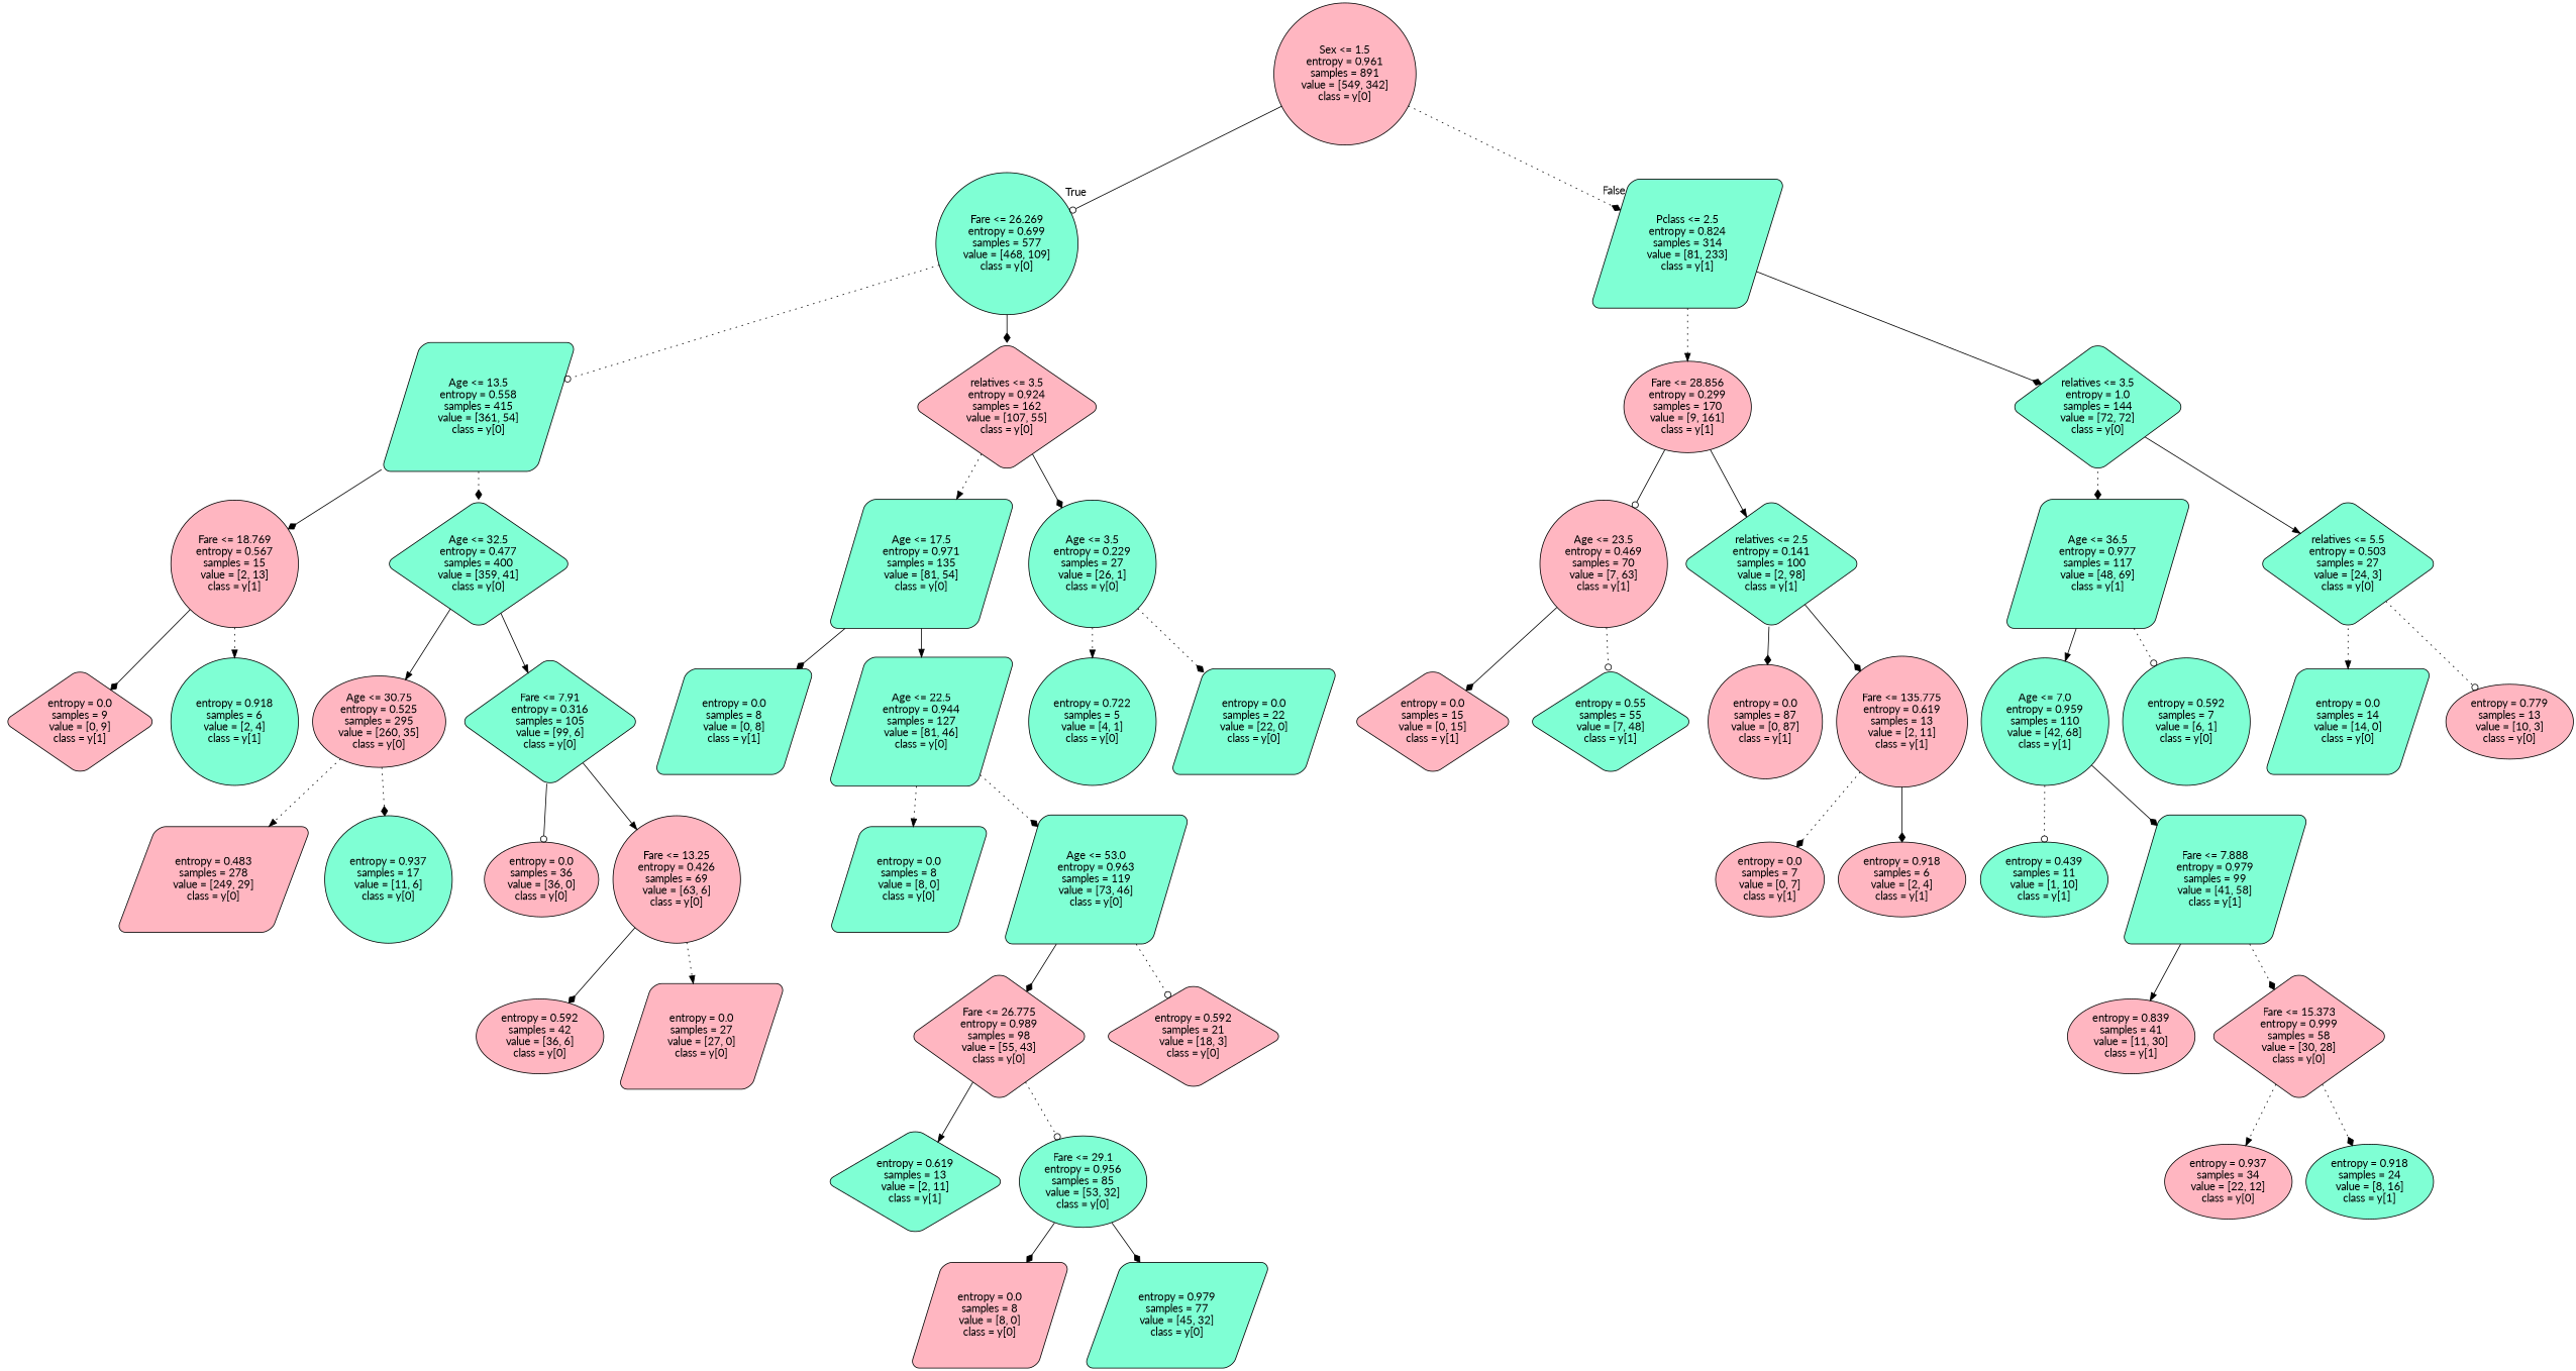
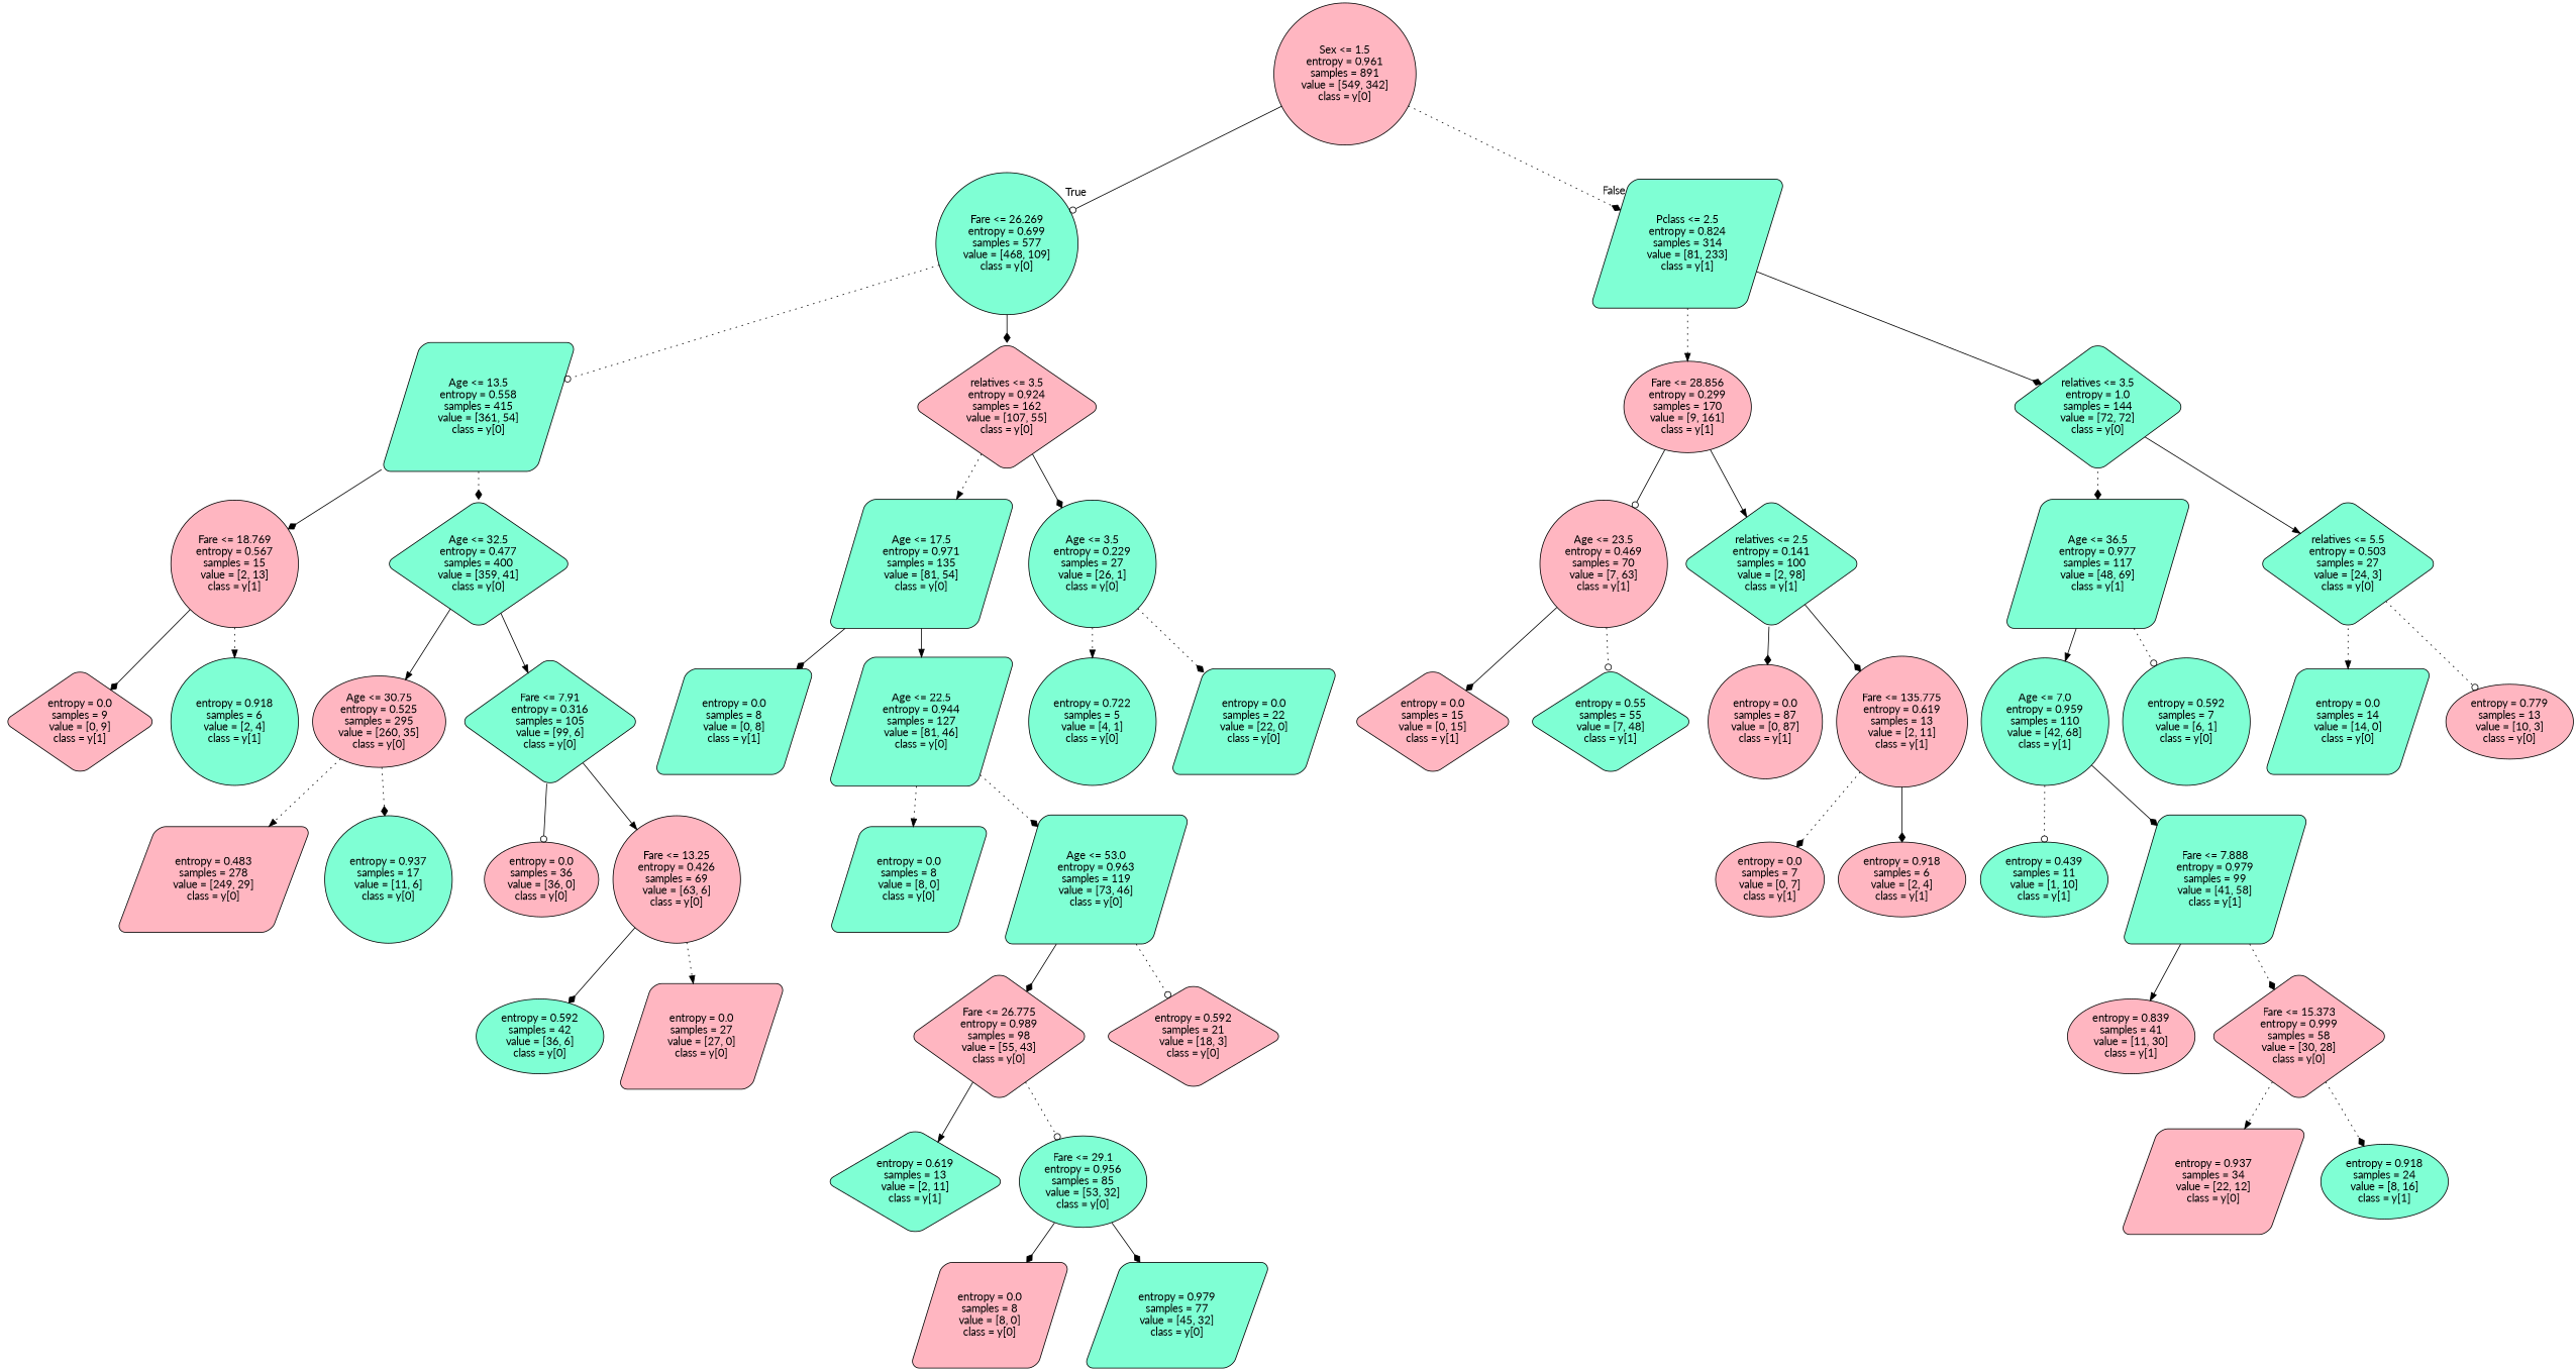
  digraph {
    fontname=Lato
    node [color=black fillcolor=aquamarine fontname=Lato shape=parallelogram style="filled, rounded"]
    edge [arrowhead=diamond fontname=Lato style=solid]
    n1 [fillcolor=lightpink label="Sex <= 1.5\nentropy = 0.961\nsamples = 891\nvalue = [549, 342]\nclass = y[0]" shape=circle]
    n2 [label="Fare <= 26.269\nentropy = 0.699\nsamples = 577\nvalue = [468, 109]\nclass = y[0]" shape=circle]
    n3 [label="Pclass <= 2.5\nentropy = 0.824\nsamples = 314\nvalue = [81, 233]\nclass = y[1]"]
    n4 [label="Age <= 13.5\nentropy = 0.558\nsamples = 415\nvalue = [361, 54]\nclass = y[0]"]
    n5 [fillcolor=lightpink label="relatives <= 3.5\nentropy = 0.924\nsamples = 162\nvalue = [107, 55]\nclass = y[0]" shape=diamond]
    n6 [fillcolor=lightpink label="Fare <= 28.856\nentropy = 0.299\nsamples = 170\nvalue = [9, 161]\nclass = y[1]" shape=ellipse]
    n7 [label="relatives <= 3.5\nentropy = 1.0\nsamples = 144\nvalue = [72, 72]\nclass = y[0]" shape=diamond]
    n8 [fillcolor=lightpink label="Fare <= 18.769\nentropy = 0.567\nsamples = 15\nvalue = [2, 13]\nclass = y[1]" shape=circle]
    n9 [label="Age <= 32.5\nentropy = 0.477\nsamples = 400\nvalue = [359, 41]\nclass = y[0]" shape=diamond]
    n10 [label="Age <= 17.5\nentropy = 0.971\nsamples = 135\nvalue = [81, 54]\nclass = y[0]"]
    n11 [label="Age <= 3.5\nentropy = 0.229\nsamples = 27\nvalue = [26, 1]\nclass = y[0]" shape=circle]
    n12 [fillcolor=lightpink label="entropy = 0.0\nsamples = 9\nvalue = [0, 9]\nclass = y[1]" shape=diamond]
    n13 [label="entropy = 0.918\nsamples = 6\nvalue = [2, 4]\nclass = y[1]" shape=circle]
    n14 [fillcolor=lightpink label="Age <= 30.75\nentropy = 0.525\nsamples = 295\nvalue = [260, 35]\nclass = y[0]" shape=ellipse]
    n15 [label="Fare <= 7.91\nentropy = 0.316\nsamples = 105\nvalue = [99, 6]\nclass = y[0]" shape=diamond]
    n16 [fillcolor=lightpink label="entropy = 0.483\nsamples = 278\nvalue = [249, 29]\nclass = y[0]"]
    n17 [label="entropy = 0.937\nsamples = 17\nvalue = [11, 6]\nclass = y[0]" shape=circle]
    n18 [fillcolor=lightpink label="entropy = 0.0\nsamples = 36\nvalue = [36, 0]\nclass = y[0]" shape=ellipse]
    n19 [fillcolor=lightpink label="Fare <= 13.25\nentropy = 0.426\nsamples = 69\nvalue = [63, 6]\nclass = y[0]" shape=circle]
-   n20 [fillcolor=lightpink label="entropy = 0.592\nsamples = 42\nvalue = [36, 6]\nclass = y[0]" shape=ellipse]
+   n20 [label="entropy = 0.592\nsamples = 42\nvalue = [36, 6]\nclass = y[0]" shape=ellipse]
    n21 [fillcolor=lightpink label="entropy = 0.0\nsamples = 27\nvalue = [27, 0]\nclass = y[0]"]
    n22 [label="entropy = 0.0\nsamples = 8\nvalue = [0, 8]\nclass = y[1]"]
    n23 [label="Age <= 22.5\nentropy = 0.944\nsamples = 127\nvalue = [81, 46]\nclass = y[0]"]
    n24 [label="entropy = 0.722\nsamples = 5\nvalue = [4, 1]\nclass = y[0]" shape=circle]
    n25 [label="entropy = 0.0\nsamples = 22\nvalue = [22, 0]\nclass = y[0]"]
    n26 [label="entropy = 0.0\nsamples = 8\nvalue = [8, 0]\nclass = y[0]"]
    n27 [label="Age <= 53.0\nentropy = 0.963\nsamples = 119\nvalue = [73, 46]\nclass = y[0]"]
    n28 [fillcolor=lightpink label="Fare <= 26.775\nentropy = 0.989\nsamples = 98\nvalue = [55, 43]\nclass = y[0]" shape=diamond]
    n29 [fillcolor=lightpink label="entropy = 0.592\nsamples = 21\nvalue = [18, 3]\nclass = y[0]" shape=diamond]
    n30 [label="entropy = 0.619\nsamples = 13\nvalue = [2, 11]\nclass = y[1]" shape=diamond]
    n31 [label="Fare <= 29.1\nentropy = 0.956\nsamples = 85\nvalue = [53, 32]\nclass = y[0]" shape=ellipse]
    n32 [fillcolor=lightpink label="entropy = 0.0\nsamples = 8\nvalue = [8, 0]\nclass = y[0]"]
    n33 [label="entropy = 0.979\nsamples = 77\nvalue = [45, 32]\nclass = y[0]"]
    n34 [fillcolor=lightpink label="Age <= 23.5\nentropy = 0.469\nsamples = 70\nvalue = [7, 63]\nclass = y[1]" shape=circle]
    n35 [label="relatives <= 2.5\nentropy = 0.141\nsamples = 100\nvalue = [2, 98]\nclass = y[1]" shape=diamond]
    n36 [label="Age <= 36.5\nentropy = 0.977\nsamples = 117\nvalue = [48, 69]\nclass = y[1]"]
    n37 [label="relatives <= 5.5\nentropy = 0.503\nsamples = 27\nvalue = [24, 3]\nclass = y[0]" shape=diamond]
    n38 [fillcolor=lightpink label="entropy = 0.0\nsamples = 15\nvalue = [0, 15]\nclass = y[1]" shape=diamond]
    n39 [label="entropy = 0.55\nsamples = 55\nvalue = [7, 48]\nclass = y[1]" shape=diamond]
    n40 [fillcolor=lightpink label="entropy = 0.0\nsamples = 87\nvalue = [0, 87]\nclass = y[1]" shape=circle]
    n41 [fillcolor=lightpink label="Fare <= 135.775\nentropy = 0.619\nsamples = 13\nvalue = [2, 11]\nclass = y[1]" shape=circle]
    n42 [fillcolor=lightpink label="entropy = 0.0\nsamples = 7\nvalue = [0, 7]\nclass = y[1]" shape=ellipse]
    n43 [fillcolor=lightpink label="entropy = 0.918\nsamples = 6\nvalue = [2, 4]\nclass = y[1]" shape=ellipse]
    n44 [label="Age <= 7.0\nentropy = 0.959\nsamples = 110\nvalue = [42, 68]\nclass = y[1]" shape=circle]
    n45 [label="entropy = 0.592\nsamples = 7\nvalue = [6, 1]\nclass = y[0]" shape=circle]
    n46 [label="entropy = 0.0\nsamples = 14\nvalue = [14, 0]\nclass = y[0]"]
    n47 [fillcolor=lightpink label="entropy = 0.779\nsamples = 13\nvalue = [10, 3]\nclass = y[0]" shape=ellipse]
    n48 [label="entropy = 0.439\nsamples = 11\nvalue = [1, 10]\nclass = y[1]" shape=ellipse]
    n49 [label="Fare <= 7.888\nentropy = 0.979\nsamples = 99\nvalue = [41, 58]\nclass = y[1]"]
    n50 [fillcolor=lightpink label="entropy = 0.839\nsamples = 41\nvalue = [11, 30]\nclass = y[1]" shape=ellipse]
    n51 [fillcolor=lightpink label="Fare <= 15.373\nentropy = 0.999\nsamples = 58\nvalue = [30, 28]\nclass = y[0]" shape=diamond]
-   n52 [fillcolor=lightpink label="entropy = 0.937\nsamples = 34\nvalue = [22, 12]\nclass = y[0]" shape=ellipse]
+   n52 [fillcolor=lightpink label="entropy = 0.937\nsamples = 34\nvalue = [22, 12]\nclass = y[0]"]
    n53 [label="entropy = 0.918\nsamples = 24\nvalue = [8, 16]\nclass = y[1]" shape=ellipse]
    n1 -> n2 [arrowhead=odot headlabel=True labelangle=45 labeldistance=2.5]
    n1 -> n3 [headlabel=False labelangle=-45 labeldistance=2.5 style=dotted]
    n2 -> n4 [arrowhead=odot style=dotted]
    n2 -> n5
    n3 -> n6 [arrowhead=normal style=dotted]
    n3 -> n7
    n4 -> n8
    n4 -> n9 [style=dotted]
    n5 -> n10 [arrowhead=normal style=dotted]
    n5 -> n11
    n6 -> n34 [arrowhead=odot]
    n6 -> n35 [arrowhead=normal]
    n7 -> n36 [style=dotted]
    n7 -> n37 [arrowhead=normal]
    n8 -> n12
    n8 -> n13 [arrowhead=normal style=dotted]
    n9 -> n14 [arrowhead=normal]
    n9 -> n15 [arrowhead=normal]
    n10 -> n22
    n10 -> n23 [arrowhead=normal]
    n11 -> n24 [arrowhead=normal style=dotted]
    n11 -> n25 [style=dotted]
    n14 -> n16 [arrowhead=normal style=dotted]
    n14 -> n17 [style=dotted]
    n15 -> n18 [arrowhead=odot]
    n15 -> n19 [arrowhead=normal]
    n19 -> n20
    n19 -> n21 [arrowhead=normal style=dotted]
    n23 -> n26 [arrowhead=normal style=dotted]
    n23 -> n27 [style=dotted]
    n27 -> n28
    n27 -> n29 [arrowhead=odot style=dotted]
    n28 -> n30 [arrowhead=normal]
    n28 -> n31 [arrowhead=odot style=dotted]
    n31 -> n32
    n31 -> n33
    n34 -> n38
    n34 -> n39 [arrowhead=odot style=dotted]
    n35 -> n40
    n35 -> n41
    n36 -> n44 [arrowhead=normal]
    n36 -> n45 [arrowhead=odot style=dotted]
    n37 -> n46 [arrowhead=normal style=dotted]
    n37 -> n47 [arrowhead=odot style=dotted]
    n41 -> n42 [style=dotted]
    n41 -> n43
    n44 -> n48 [arrowhead=odot style=dotted]
    n44 -> n49
    n49 -> n50 [arrowhead=normal]
    n49 -> n51 [style=dotted]
    n51 -> n52 [arrowhead=normal style=dotted]
    n51 -> n53 [style=dotted]
  }
